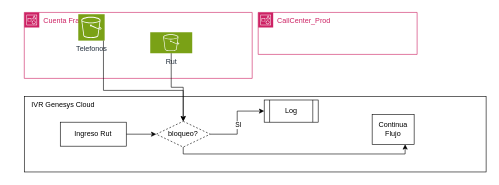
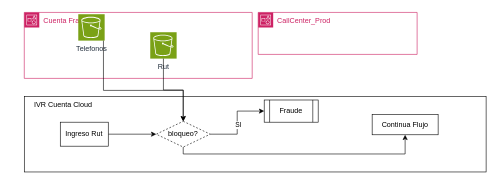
  <mxCell id="0" />
  <mxCell id="1" parent="0" />
  <mxCell id="2" value="" style="rounded=0;whiteSpace=wrap;html=1;" vertex="1" parent="1"><mxGeometry x="40" y="160" width="770" height="126" as="geometry" /></mxCell>
  <mxCell id="3" style="edgeStyle=orthogonalEdgeStyle;rounded=0;orthogonalLoop=1;jettySize=auto;html=1;entryX=0;entryY=0.5;entryDx=0;entryDy=0;" edge="1" parent="1" source="6" target="10"><mxGeometry relative="1" as="geometry" /></mxCell>
  <mxCell id="4" value="SI" style="edgeLabel;html=1;align=center;verticalAlign=middle;resizable=0;points=[];" vertex="1" connectable="0" parent="3"><mxGeometry x="-0.05" y="-1" relative="1" as="geometry"><mxPoint as="offset" /></mxGeometry></mxCell>
  <mxCell id="5" style="edgeStyle=orthogonalEdgeStyle;rounded=0;orthogonalLoop=1;jettySize=auto;html=1;" edge="1" parent="1" source="6" target="11"><mxGeometry relative="1" as="geometry"><Array as="points"><mxPoint x="305" y="256" /><mxPoint x="675" y="256" /></Array></mxGeometry></mxCell>
  <mxCell id="6" value="bloqueo?" style="rhombus;whiteSpace=wrap;html=1;dashed=1;" vertex="1" parent="1"><mxGeometry x="260" y="201.5" width="90" height="43" as="geometry" /></mxCell>
  <mxCell id="7" style="edgeStyle=orthogonalEdgeStyle;rounded=0;orthogonalLoop=1;jettySize=auto;html=1;" edge="1" parent="1" source="8" target="6"><mxGeometry relative="1" as="geometry" /></mxCell>
- <mxCell id="8" value="Ingreso Rut" style="rounded=0;whiteSpace=wrap;html=1;" vertex="1" parent="1"><mxGeometry x="100" y="203" width="110" height="40" as="geometry" /></mxCell>
- <mxCell id="9" value="IVR Genesys Cloud" style="text;html=1;strokeColor=none;fillColor=none;align=center;verticalAlign=middle;whiteSpace=wrap;rounded=0;" vertex="1" parent="1"><mxGeometry x="20" y="160" width="170" height="30" as="geometry" /></mxCell>
- <mxCell id="10" value="Log" style="shape=process;whiteSpace=wrap;html=1;backgroundOutline=1;" vertex="1" parent="1"><mxGeometry x="440" y="166" width="90" height="37" as="geometry" /></mxCell>
- <mxCell id="11" value="Continua Flujo" style="rounded=0;whiteSpace=wrap;html=1;" vertex="1" parent="1"><mxGeometry x="620" y="190" width="70" height="50" as="geometry" /></mxCell>
+ <mxCell id="8" value="Ingreso Rut" style="rounded=0;whiteSpace=wrap;html=1;" vertex="1" parent="1"><mxGeometry x="100" y="203" width="80" height="40" as="geometry" /></mxCell>
+ <mxCell id="9" value="IVR Cuenta Cloud" style="text;html=1;strokeColor=none;fillColor=none;align=center;verticalAlign=middle;whiteSpace=wrap;rounded=0;" vertex="1" parent="1"><mxGeometry x="20" y="160" width="170" height="30" as="geometry" /></mxCell>
+ <mxCell id="10" value="Fraude" style="shape=process;whiteSpace=wrap;html=1;backgroundOutline=1;" vertex="1" parent="1"><mxGeometry x="440" y="166" width="90" height="37" as="geometry" /></mxCell>
+ <mxCell id="11" value="Continua Flujo" style="rounded=0;whiteSpace=wrap;html=1;" vertex="1" parent="1"><mxGeometry x="620" y="190" width="110" height="34" as="geometry" /></mxCell>
  <mxCell id="12" value="Cuenta Fraude" style="points=[[0,0],[0.25,0],[0.5,0],[0.75,0],[1,0],[1,0.25],[1,0.5],[1,0.75],[1,1],[0.75,1],[0.5,1],[0.25,1],[0,1],[0,0.75],[0,0.5],[0,0.25]];outlineConnect=0;gradientColor=none;html=1;whiteSpace=wrap;fontSize=12;fontStyle=0;container=1;pointerEvents=0;collapsible=0;recursiveResize=0;shape=mxgraph.aws4.group;grIcon=mxgraph.aws4.group_account;strokeColor=#CD2264;fillColor=none;verticalAlign=top;align=left;spacingLeft=30;fontColor=#CD2264;dashed=0;" vertex="1" parent="1"><mxGeometry x="40" y="20" width="380" height="110" as="geometry" /></mxCell>
  <mxCell id="13" value="Telefonos" style="sketch=0;points=[[0,0,0],[0.25,0,0],[0.5,0,0],[0.75,0,0],[1,0,0],[0,1,0],[0.25,1,0],[0.5,1,0],[0.75,1,0],[1,1,0],[0,0.25,0],[0,0.5,0],[0,0.75,0],[1,0.25,0],[1,0.5,0],[1,0.75,0]];outlineConnect=0;fontColor=#232F3E;fillColor=#7AA116;strokeColor=#ffffff;dashed=0;verticalLabelPosition=bottom;verticalAlign=top;align=center;html=1;fontSize=12;fontStyle=0;aspect=fixed;shape=mxgraph.aws4.resourceIcon;resIcon=mxgraph.aws4.s3;" vertex="1" parent="12"><mxGeometry x="90" y="3" width="44" height="44" as="geometry" /></mxCell>
- <mxCell id="14" value="Rut" style="sketch=0;points=[[0,0,0],[0.25,0,0],[0.5,0,0],[0.75,0,0],[1,0,0],[0,1,0],[0.25,1,0],[0.5,1,0],[0.75,1,0],[1,1,0],[0,0.25,0],[0,0.5,0],[0,0.75,0],[1,0.25,0],[1,0.5,0],[1,0.75,0]];outlineConnect=0;fontColor=#232F3E;fillColor=#7AA116;strokeColor=#ffffff;dashed=0;verticalLabelPosition=bottom;verticalAlign=top;align=center;html=1;fontSize=12;fontStyle=0;aspect=fixed;shape=mxgraph.aws4.resourceIcon;resIcon=mxgraph.aws4.s3;" vertex="1" parent="12"><mxGeometry x="210" y="33" width="70" height="35" as="geometry" /></mxCell>
+ <mxCell id="14" value="Rut" style="sketch=0;points=[[0,0,0],[0.25,0,0],[0.5,0,0],[0.75,0,0],[1,0,0],[0,1,0],[0.25,1,0],[0.5,1,0],[0.75,1,0],[1,1,0],[0,0.25,0],[0,0.5,0],[0,0.75,0],[1,0.25,0],[1,0.5,0],[1,0.75,0]];outlineConnect=0;fontColor=#232F3E;fillColor=#7AA116;strokeColor=#ffffff;dashed=0;verticalLabelPosition=bottom;verticalAlign=top;align=center;html=1;fontSize=12;fontStyle=0;aspect=fixed;shape=mxgraph.aws4.resourceIcon;resIcon=mxgraph.aws4.s3;" vertex="1" parent="12"><mxGeometry x="210" y="33" width="44" height="44" as="geometry" /></mxCell>
  <mxCell id="15" value="CallCenter_Prod" style="points=[[0,0],[0.25,0],[0.5,0],[0.75,0],[1,0],[1,0.25],[1,0.5],[1,0.75],[1,1],[0.75,1],[0.5,1],[0.25,1],[0,1],[0,0.75],[0,0.5],[0,0.25]];outlineConnect=0;gradientColor=none;html=1;whiteSpace=wrap;fontSize=12;fontStyle=0;container=1;pointerEvents=0;collapsible=0;recursiveResize=0;shape=mxgraph.aws4.group;grIcon=mxgraph.aws4.group_account;strokeColor=#CD2264;fillColor=none;verticalAlign=top;align=left;spacingLeft=30;fontColor=#CD2264;dashed=0;" vertex="1" parent="1"><mxGeometry x="430" y="20" width="265" height="70" as="geometry" /></mxCell>
  <mxCell id="16" style="edgeStyle=orthogonalEdgeStyle;rounded=0;orthogonalLoop=1;jettySize=auto;html=1;" edge="1" parent="1" source="14" target="6"><mxGeometry relative="1" as="geometry" /></mxCell>
  <mxCell id="17" style="edgeStyle=orthogonalEdgeStyle;rounded=0;orthogonalLoop=1;jettySize=auto;html=1;" edge="1" parent="1" source="13" target="6"><mxGeometry relative="1" as="geometry"><Array as="points"><mxPoint x="172" y="150" /><mxPoint x="305" y="150" /></Array></mxGeometry></mxCell>
